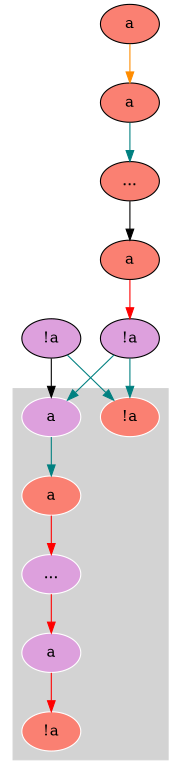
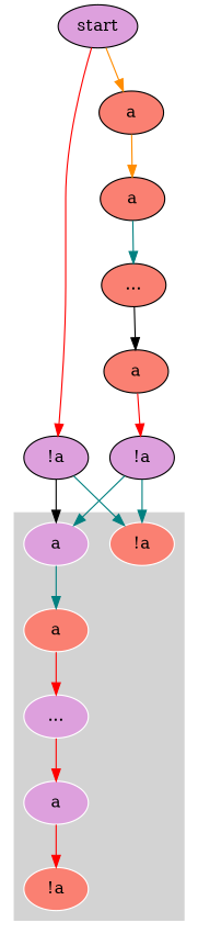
  digraph {
    rankdir=TB
    node [style=filled fillcolor=salmon]
    edge [color=teal]
    n1 [color=white label="!a"]
    n2 [color=white label=a fillcolor=plum]
    n3 [color=white label=a]
    n4 [color=white label="..." fillcolor=plum]
    n5 [color=white label=a fillcolor=plum]
    n6 [color=white label="!a"]
+   n7 [label=start fillcolor=plum]
    n8 [label="!a" fillcolor=plum]
    n9 [label=a]
    n10 [label=a]
    n11 [label="..."]
    n12 [label=a]
    n13 [label="!a" fillcolor=plum]
    subgraph cluster_1 {
      color=lightgrey
      style=filled
      n1
      n2
      n3
      n4
      n5
      n6
    }
    n2 -> n3
    n3 -> n4 [color=red]
    n4 -> n5 [color=red]
    n5 -> n6 [color=red]
+   n7 -> n8 [color=red]
+   n7 -> n9 [color=darkorange]
    n8 -> n1
    n8 -> n2 [color=black]
    n9 -> n10 [color=darkorange]
    n10 -> n11
    n11 -> n12 [color=black]
    n12 -> n13 [color=red]
    n13 -> n1
    n13 -> n2
  }
